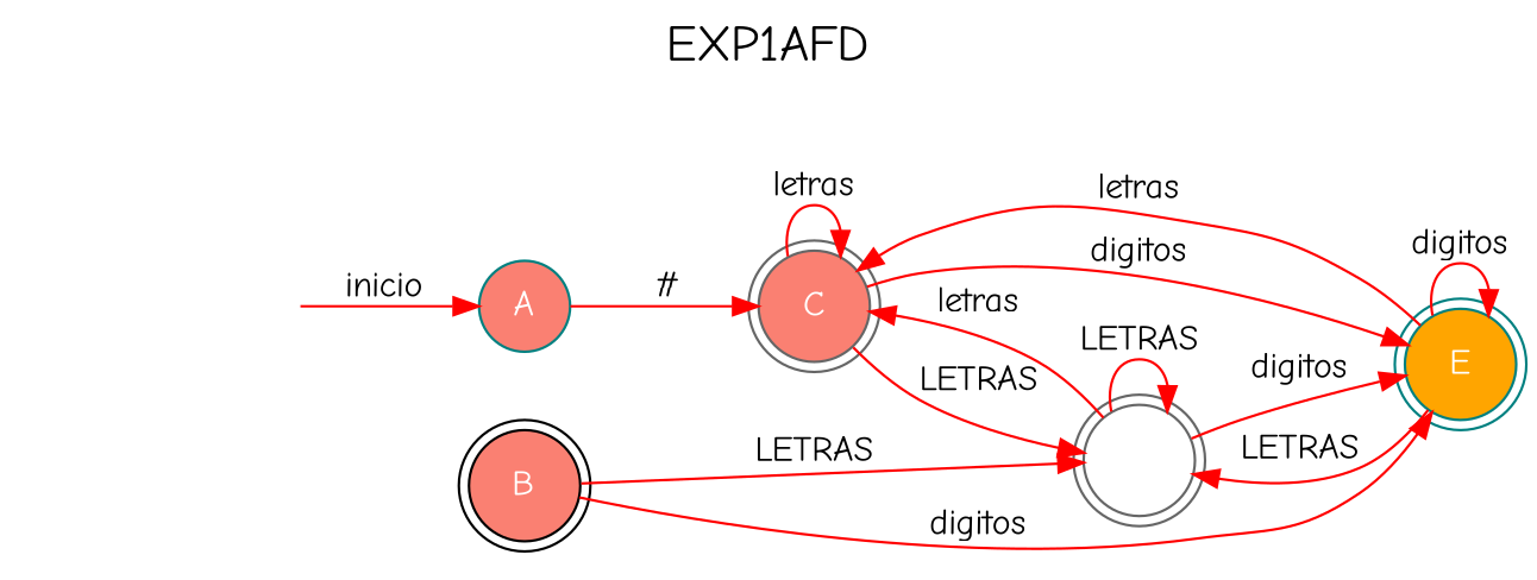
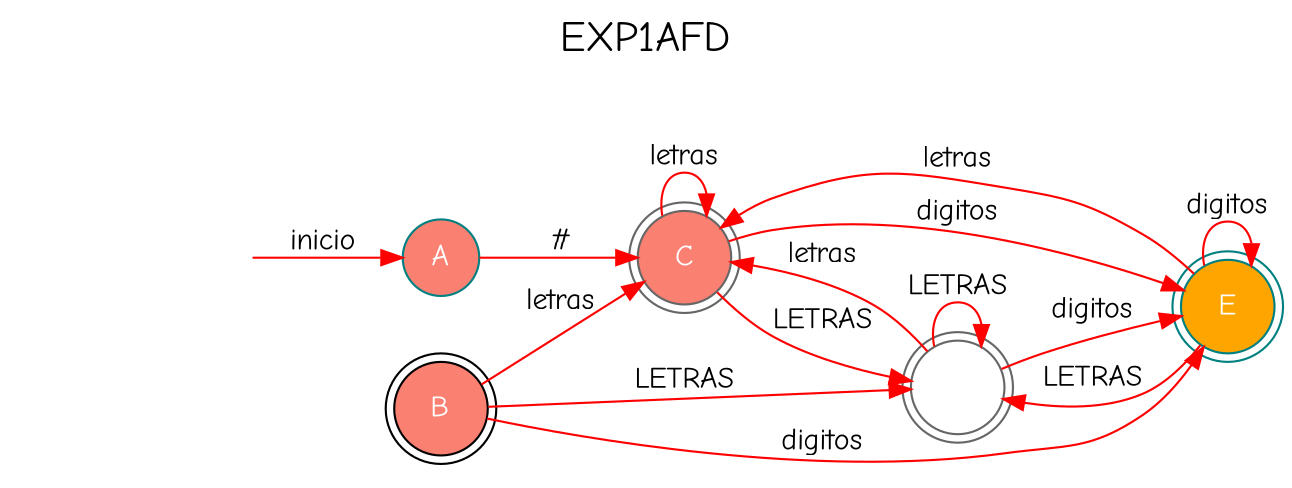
  digraph {
    fontname="Comic Neue"
    fontsize=20
    label=EXP1AFD
    labelloc=t
    rankdir=LR
    node [color=teal fontcolor=white fontname="Comic Neue" shape=doublecircle style=filled fillcolor=salmon]
    edge [color=red fontname="Comic Neue"]
    secret_node [color=midnightblue shape=circle style=invis fillcolor=""]
    A [shape=circle]
    C [color=gray40]
    B [color=black]
    D [color=gray40 fillcolor=white]
    E [fillcolor=orange]
    secret_node -> A [label=inicio]
    A -> C [label="#"]
    C -> C [label=letras]
    C -> D [label=LETRAS]
    C -> E [label=digitos]
+   B -> C [label=letras]
    B -> D [label=LETRAS]
    B -> E [label=digitos]
    D -> C [label=letras]
    D -> D [label=LETRAS]
    D -> E [label=digitos]
    E -> C [label=letras]
    E -> D [label=LETRAS]
    E -> E [label=digitos]
  }
